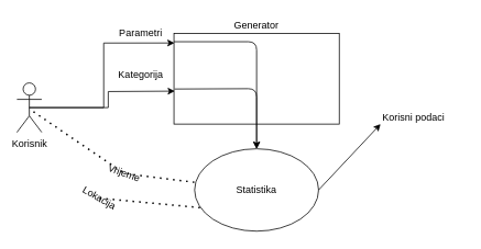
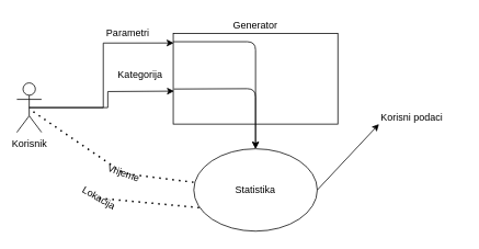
  <mxCell id="0" />
  <mxCell id="1" parent="0" />
  <mxCell id="2" style="edgeStyle=orthogonalEdgeStyle;rounded=0;orthogonalLoop=1;jettySize=auto;html=1;exitX=0.5;exitY=0.5;exitDx=0;exitDy=0;exitPerimeter=0;entryX=0.003;entryY=0.105;entryDx=0;entryDy=0;entryPerimeter=0;" parent="1" source="4" target="5" edge="1"><mxGeometry relative="1" as="geometry"><Array as="points"><mxPoint x="125" y="130" /><mxPoint x="125" y="52" /></Array></mxGeometry></mxCell>
  <mxCell id="3" style="edgeStyle=orthogonalEdgeStyle;rounded=0;orthogonalLoop=1;jettySize=auto;html=1;exitX=0.5;exitY=0.5;exitDx=0;exitDy=0;exitPerimeter=0;" parent="1" source="4" edge="1"><mxGeometry relative="1" as="geometry"><mxPoint x="211" y="110" as="targetPoint" /></mxGeometry></mxCell>
  <mxCell id="4" value="Korisnik&lt;br&gt;" style="shape=umlActor;verticalLabelPosition=bottom;verticalAlign=top;html=1;outlineConnect=0;" parent="1" vertex="1"><mxGeometry x="20" y="100" width="30" height="60" as="geometry" /></mxCell>
  <mxCell id="5" value="" style="rounded=0;whiteSpace=wrap;html=1;" parent="1" vertex="1"><mxGeometry x="210" y="40" width="200" height="110" as="geometry" /></mxCell>
  <mxCell id="6" value="Generator" style="text;html=1;strokeColor=none;fillColor=none;align=center;verticalAlign=middle;whiteSpace=wrap;rounded=0;" parent="1" vertex="1"><mxGeometry x="290" y="20" width="40" height="20" as="geometry" /></mxCell>
- <mxCell id="7" value="Parametri" style="text;html=1;strokeColor=none;fillColor=none;align=center;verticalAlign=middle;whiteSpace=wrap;rounded=0;" parent="1" vertex="1"><mxGeometry x="150" y="30" width="40" height="20" as="geometry" /></mxCell>
+ <mxCell id="7" value="Parametri" style="text;html=1;strokeColor=none;fillColor=none;align=center;verticalAlign=middle;whiteSpace=wrap;rounded=0;" parent="1" vertex="1"><mxGeometry x="135" y="30" width="40" height="20" as="geometry" /></mxCell>
  <mxCell id="8" value="Kategorija" style="text;html=1;strokeColor=none;fillColor=none;align=center;verticalAlign=middle;whiteSpace=wrap;rounded=0;" parent="1" vertex="1"><mxGeometry x="150" y="80" width="40" height="20" as="geometry" /></mxCell>
  <mxCell id="9" value="" style="endArrow=none;dashed=1;html=1;dashPattern=1 3;strokeWidth=2;" parent="1" target="10" edge="1"><mxGeometry width="50" height="50" relative="1" as="geometry"><mxPoint x="40" y="135" as="sourcePoint" /><mxPoint x="200" y="180" as="targetPoint" /><Array as="points"><mxPoint x="150" y="210" /></Array></mxGeometry></mxCell>
  <mxCell id="10" value="" style="ellipse;whiteSpace=wrap;html=1;" parent="1" vertex="1"><mxGeometry x="235" y="180" width="150" height="100" as="geometry" /></mxCell>
  <mxCell id="11" value="" style="endArrow=none;dashed=1;html=1;dashPattern=1 3;strokeWidth=2;exitX=0.5;exitY=0.5;exitDx=0;exitDy=0;exitPerimeter=0;" parent="1" source="14" edge="1"><mxGeometry width="50" height="50" relative="1" as="geometry"><mxPoint x="40" y="180" as="sourcePoint" /><mxPoint x="243.671" y="251.662" as="targetPoint" /></mxGeometry></mxCell>
  <mxCell id="12" value="" style="endArrow=classic;html=1;entryX=0.5;entryY=1;entryDx=0;entryDy=0;exitX=0.004;exitY=0.613;exitDx=0;exitDy=0;exitPerimeter=0;" parent="1" source="5" edge="1"><mxGeometry width="50" height="50" relative="1" as="geometry"><mxPoint x="210" y="110" as="sourcePoint" /><mxPoint x="310" y="180" as="targetPoint" /><Array as="points"><mxPoint x="310" y="107" /></Array></mxGeometry></mxCell>
  <mxCell id="13" value="" style="endArrow=classic;html=1;entryX=0.5;entryY=0;entryDx=0;entryDy=0;" parent="1" target="10" edge="1"><mxGeometry width="50" height="50" relative="1" as="geometry"><mxPoint x="210" y="50" as="sourcePoint" /><mxPoint x="440" y="100" as="targetPoint" /><Array as="points"><mxPoint x="310" y="50" /></Array></mxGeometry></mxCell>
  <mxCell id="14" value="Lokacija" style="text;html=1;strokeColor=none;fillColor=none;align=center;verticalAlign=middle;whiteSpace=wrap;rounded=0;rotation=30;" parent="1" vertex="1"><mxGeometry x="100" y="230" width="40" height="20" as="geometry" /></mxCell>
  <mxCell id="15" value="Vrijeme" style="text;html=1;strokeColor=none;fillColor=none;align=center;verticalAlign=middle;whiteSpace=wrap;rounded=0;rotation=20;" parent="1" vertex="1"><mxGeometry x="130" y="200" width="40" height="20" as="geometry" /></mxCell>
  <mxCell id="16" value="Statistika" style="text;html=1;strokeColor=none;fillColor=none;align=center;verticalAlign=middle;whiteSpace=wrap;rounded=0;" parent="1" vertex="1"><mxGeometry x="290" y="220" width="40" height="20" as="geometry" /></mxCell>
  <mxCell id="17" value="" style="endArrow=classic;html=1;exitX=1;exitY=0.5;exitDx=0;exitDy=0;" parent="1" source="10" edge="1"><mxGeometry width="50" height="50" relative="1" as="geometry"><mxPoint x="390" y="150" as="sourcePoint" /><mxPoint x="460" y="150" as="targetPoint" /><Array as="points" /></mxGeometry></mxCell>
  <mxCell id="18" value="Korisni podaci" style="text;html=1;strokeColor=none;fillColor=none;align=center;verticalAlign=middle;whiteSpace=wrap;rounded=0;" parent="1" vertex="1"><mxGeometry x="440" y="85" width="120" height="115" as="geometry" /></mxCell>
